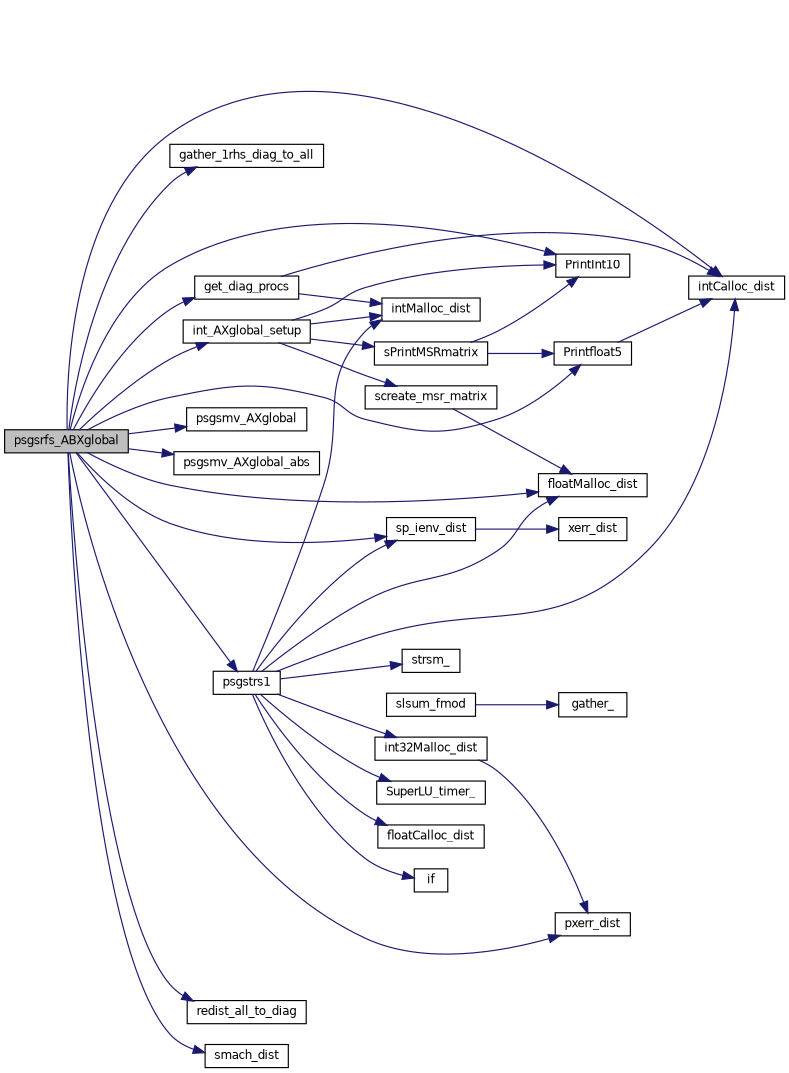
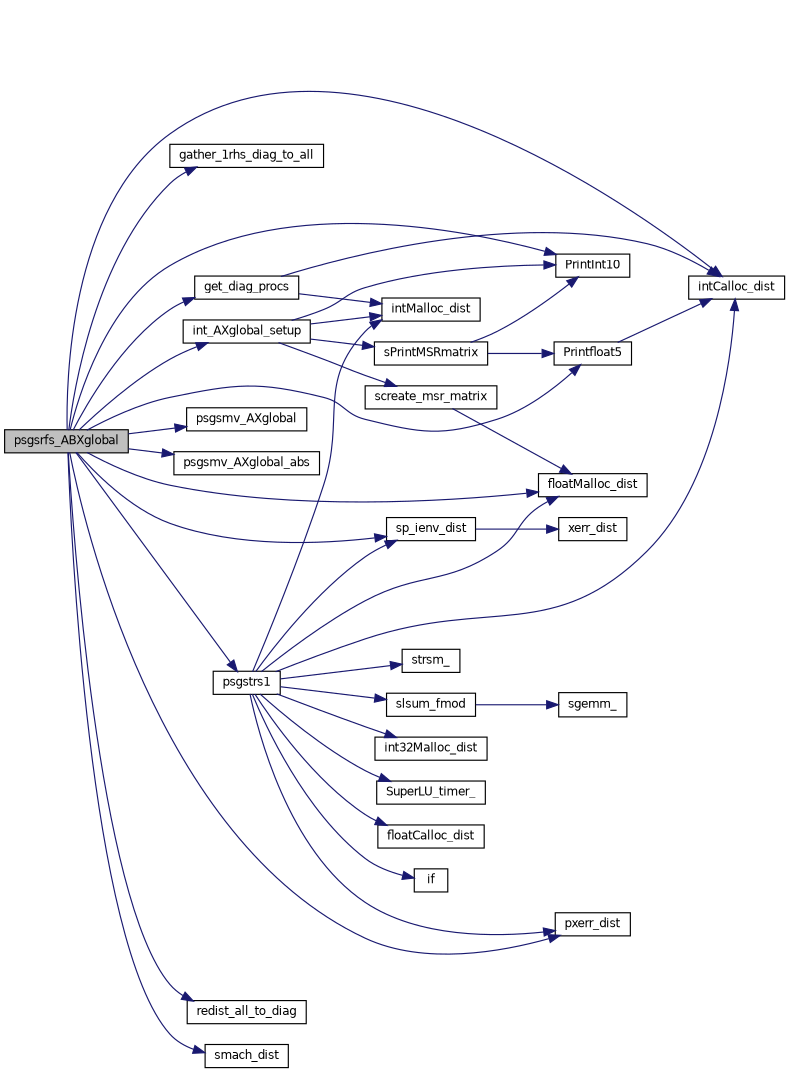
  digraph {
    rankdir=LR
    node [color=black fillcolor=white fontname=Helvetica fontsize=10 shape=record style=filled]
    edge [color=midnightblue fontname=Helvetica fontsize=10 labelfontname=Helvetica labelfontsize=10 style=solid]
    n1 [fillcolor=grey75 fontcolor=black height=0.2 label=psgsrfs_ABXglobal width=0.4]
    n2 [height=0.2 label=floatMalloc_dist width=0.4]
    n3 [height=0.2 label=gather_1rhs_diag_to_all width=0.4]
    n4 [height=0.2 label=get_diag_procs width=0.4]
    n5 [height=0.2 label=intCalloc_dist width=0.4]
    n6 [height=0.2 label=Printfloat5 width=0.4]
    n7 [height=0.2 label=PrintInt10 width=0.4]
    n8 [height=0.2 label=psgsmv_AXglobal width=0.4]
    n9 [height=0.2 label=psgsmv_AXglobal_abs width=0.4]
    n10 [height=0.2 label=int_AXglobal_setup width=0.4]
    n11 [height=0.2 label=psgstrs1 width=0.4]
    n12 [height=0.2 label=pxerr_dist width=0.4]
    n13 [height=0.2 label=sp_ienv_dist width=0.4]
    n14 [height=0.2 label=redist_all_to_diag width=0.4]
    n15 [height=0.2 label=smach_dist width=0.4]
    n16 [height=0.2 label=intMalloc_dist width=0.4]
    n17 [height=0.2 label=screate_msr_matrix width=0.4]
    n18 [height=0.2 label=sPrintMSRmatrix width=0.4]
    n19 [height=0.2 label=floatCalloc_dist width=0.4]
    n20 [height=0.2 label=if width=0.4]
    n21 [height=0.2 label=int32Malloc_dist width=0.4]
    n22 [height=0.2 label=strsm_ width=0.4]
    n23 [height=0.2 label=slsum_fmod width=0.4]
    n24 [height=0.2 label=SuperLU_timer_ width=0.4]
    n25 [height=0.2 label=xerr_dist width=0.4]
-   n26 [height=0.2 label=gather_ width=0.4]
+   n26 [height=0.2 label=sgemm_ width=0.4]
    n1 -> n2
    n1 -> n3
    n1 -> n4
    n1 -> n5
    n1 -> n6
    n1 -> n7
    n1 -> n8
    n1 -> n9
    n1 -> n10
    n1 -> n11
    n1 -> n12
    n1 -> n13
    n1 -> n14
    n1 -> n15
    n4 -> n5
    n4 -> n16
    n6 -> n5
    n10 -> n7
    n10 -> n16
    n10 -> n17
    n10 -> n18
    n11 -> n2
    n11 -> n5
-   n21 -> n12
+   n11 -> n12
    n11 -> n13
    n11 -> n16
    n11 -> n19
    n11 -> n20
    n11 -> n21
    n11 -> n22
+   n11 -> n23
    n11 -> n24
    n13 -> n25
    n17 -> n2
    n18 -> n6
    n18 -> n7
    n23 -> n26
  }
